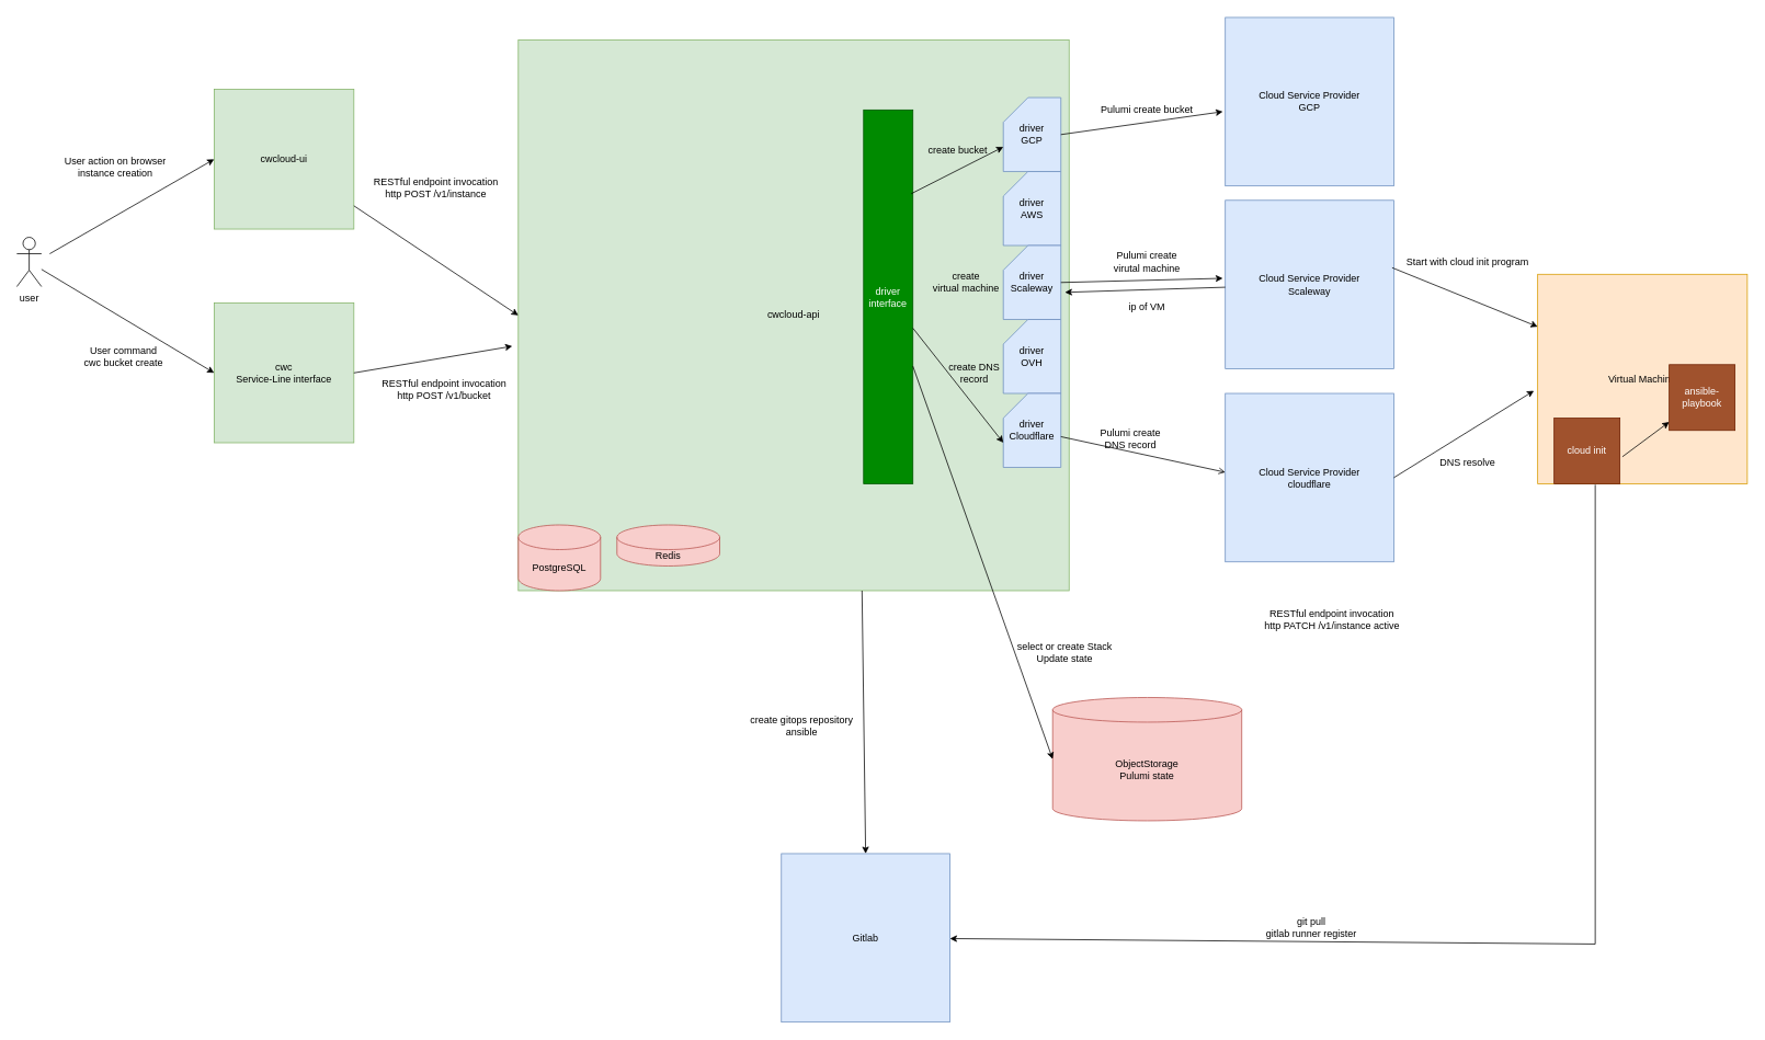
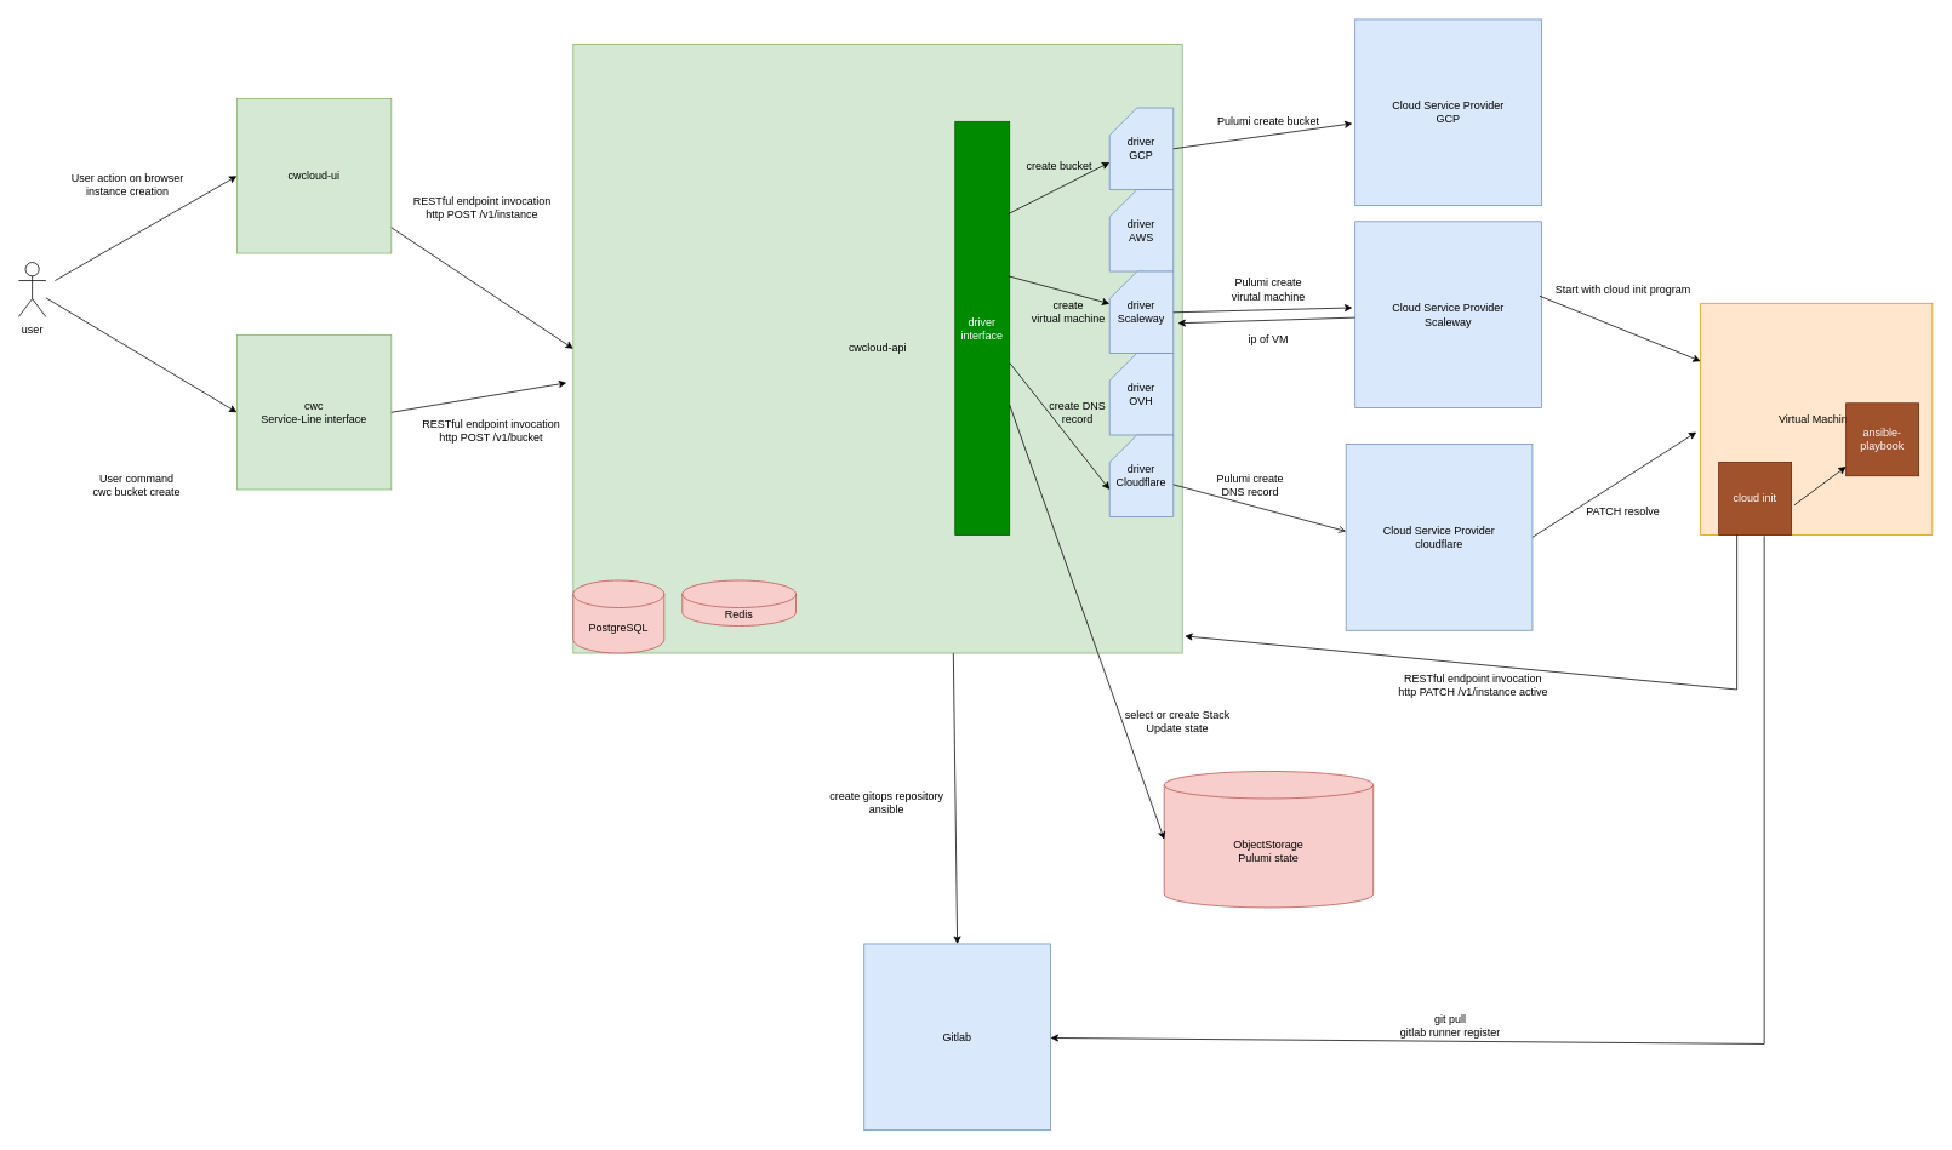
  <mxCell id="0" />
  <mxCell id="1" parent="0" />
  <mxCell id="2" value="cwcloud-api" style="whiteSpace=wrap;html=1;aspect=fixed;fillColor=#d5e8d4;strokeColor=#82b366;" vertex="1" parent="1"><mxGeometry x="630" y="48" width="670" height="670" as="geometry" /></mxCell>
  <mxCell id="3" value="PostgreSQL" style="shape=cylinder3;whiteSpace=wrap;html=1;boundedLbl=1;backgroundOutline=1;size=15;fillColor=#f8cecc;strokeColor=#b85450;" vertex="1" parent="1"><mxGeometry x="630" y="638" width="100" height="80" as="geometry" /></mxCell>
  <mxCell id="4" value="user" style="shape=umlActor;verticalLabelPosition=bottom;verticalAlign=top;html=1;outlineConnect=0;" vertex="1" parent="1"><mxGeometry x="20" y="288" width="30" height="60" as="geometry" /></mxCell>
  <mxCell id="5" value="cwcloud-ui" style="whiteSpace=wrap;html=1;aspect=fixed;fillColor=#d5e8d4;strokeColor=#82b366;" vertex="1" parent="1"><mxGeometry x="260" y="108" width="170" height="170" as="geometry" /></mxCell>
  <mxCell id="6" value="cwc&lt;div&gt;Service-Line interface&lt;/div&gt;" style="whiteSpace=wrap;html=1;aspect=fixed;fillColor=#d5e8d4;strokeColor=#82b366;" vertex="1" parent="1"><mxGeometry x="260" y="368" width="170" height="170" as="geometry" /></mxCell>
  <mxCell id="7" value="" style="endArrow=classic;html=1;rounded=0;entryX=0;entryY=0.5;entryDx=0;entryDy=0;" edge="1" parent="1" target="5"><mxGeometry width="50" height="50" relative="1" as="geometry"><mxPoint x="60" y="308" as="sourcePoint" /><mxPoint x="110" y="268" as="targetPoint" /></mxGeometry></mxCell>
  <mxCell id="8" value="" style="endArrow=classic;html=1;rounded=0;entryX=0;entryY=0.5;entryDx=0;entryDy=0;" edge="1" parent="1" source="4" target="6"><mxGeometry width="50" height="50" relative="1" as="geometry"><mxPoint x="70" y="328" as="sourcePoint" /><mxPoint x="300" y="203" as="targetPoint" /></mxGeometry></mxCell>
  <mxCell id="9" value="" style="endArrow=classic;html=1;rounded=0;entryX=0;entryY=0.5;entryDx=0;entryDy=0;" edge="1" parent="1" source="5" target="2"><mxGeometry width="50" height="50" relative="1" as="geometry"><mxPoint x="570" y="318" as="sourcePoint" /><mxPoint x="620" y="268" as="targetPoint" /></mxGeometry></mxCell>
  <mxCell id="10" value="" style="endArrow=classic;html=1;rounded=0;exitX=1;exitY=0.5;exitDx=0;exitDy=0;entryX=-0.011;entryY=0.556;entryDx=0;entryDy=0;entryPerimeter=0;" edge="1" parent="1" source="6" target="2"><mxGeometry width="50" height="50" relative="1" as="geometry"><mxPoint x="470" y="235" as="sourcePoint" /><mxPoint x="660" y="318" as="targetPoint" /></mxGeometry></mxCell>
  <mxCell id="11" value="Redis" style="shape=cylinder3;whiteSpace=wrap;html=1;boundedLbl=1;backgroundOutline=1;size=15;fillColor=#f8cecc;strokeColor=#b85450;" vertex="1" parent="1"><mxGeometry x="750" y="638" width="125" height="50" as="geometry" /></mxCell>
  <mxCell id="12" value="ObjectStorage&lt;br&gt;Pulumi state" style="shape=cylinder3;whiteSpace=wrap;html=1;boundedLbl=1;backgroundOutline=1;size=15;fillColor=#f8cecc;strokeColor=#b85450;" vertex="1" parent="1"><mxGeometry x="1280" y="848" width="230" height="150" as="geometry" /></mxCell>
  <mxCell id="13" value="driver&lt;br&gt;GCP" style="shape=card;whiteSpace=wrap;html=1;fillColor=#dae8fc;strokeColor=#6c8ebf;" vertex="1" parent="1"><mxGeometry x="1220" y="118" width="70" height="90" as="geometry" /></mxCell>
  <mxCell id="14" value="driver&lt;br&gt;AWS" style="shape=card;whiteSpace=wrap;html=1;fillColor=#dae8fc;strokeColor=#6c8ebf;" vertex="1" parent="1"><mxGeometry x="1220" y="208" width="70" height="90" as="geometry" /></mxCell>
  <mxCell id="15" value="driver&lt;br&gt;Scaleway" style="shape=card;whiteSpace=wrap;html=1;fillColor=#dae8fc;strokeColor=#6c8ebf;" vertex="1" parent="1"><mxGeometry x="1220" y="298" width="70" height="90" as="geometry" /></mxCell>
  <mxCell id="16" value="driver&lt;br&gt;OVH" style="shape=card;whiteSpace=wrap;html=1;fillColor=#dae8fc;strokeColor=#6c8ebf;" vertex="1" parent="1"><mxGeometry x="1220" y="388" width="70" height="90" as="geometry" /></mxCell>
  <mxCell id="17" value="driver&lt;br&gt;Cloudflare" style="shape=card;whiteSpace=wrap;html=1;fillColor=#dae8fc;strokeColor=#6c8ebf;" vertex="1" parent="1"><mxGeometry x="1220" y="478" width="70" height="90" as="geometry" /></mxCell>
  <mxCell id="18" value="RESTful endpoint invocation&lt;br&gt;http POST /v1/instance" style="text;html=1;align=center;verticalAlign=middle;whiteSpace=wrap;rounded=0;" vertex="1" parent="1"><mxGeometry x="430" y="213" width="200" height="30" as="geometry" /></mxCell>
  <mxCell id="19" value="RESTful endpoint invocation&lt;br&gt;http POST /v1/bucket" style="text;html=1;align=center;verticalAlign=middle;whiteSpace=wrap;rounded=0;" vertex="1" parent="1"><mxGeometry x="440" y="458" width="200" height="30" as="geometry" /></mxCell>
  <mxCell id="20" style="edgeStyle=orthogonalEdgeStyle;rounded=0;orthogonalLoop=1;jettySize=auto;html=1;exitX=0.5;exitY=1;exitDx=0;exitDy=0;" edge="1" parent="1" source="19" target="19"><mxGeometry relative="1" as="geometry" /></mxCell>
- <mxCell id="21" value="User command&lt;br&gt;cwc bucket create" style="text;html=1;align=center;verticalAlign=middle;whiteSpace=wrap;rounded=0;" vertex="1" parent="1"><mxGeometry x="50" y="418" width="200" height="30" as="geometry" /></mxCell>
+ <mxCell id="21" value="User command&lt;br&gt;cwc bucket create" style="text;html=1;align=center;verticalAlign=middle;whiteSpace=wrap;rounded=0;" vertex="1" parent="1"><mxGeometry x="50" y="518" width="200" height="30" as="geometry" /></mxCell>
  <mxCell id="22" value="User action on browser&lt;br&gt;instance creation" style="text;html=1;align=center;verticalAlign=middle;whiteSpace=wrap;rounded=0;" vertex="1" parent="1"><mxGeometry x="40" y="188" width="200" height="30" as="geometry" /></mxCell>
  <mxCell id="23" value="Cloud Service Provider&lt;br&gt;GCP" style="whiteSpace=wrap;html=1;aspect=fixed;fillColor=#dae8fc;strokeColor=#6c8ebf;" vertex="1" parent="1"><mxGeometry x="1490" y="20.5" width="205" height="205" as="geometry" /></mxCell>
- <mxCell id="24" value="Cloud Service Provider&lt;br&gt;&lt;div&gt;cloudflare&lt;/div&gt;" style="whiteSpace=wrap;html=1;aspect=fixed;fillColor=#dae8fc;strokeColor=#6c8ebf;" vertex="1" parent="1"><mxGeometry x="1490" y="478" width="205" height="205" as="geometry" /></mxCell>
+ <mxCell id="24" value="Cloud Service Provider&lt;br&gt;&lt;div&gt;cloudflare&lt;/div&gt;" style="whiteSpace=wrap;html=1;aspect=fixed;fillColor=#dae8fc;strokeColor=#6c8ebf;" vertex="1" parent="1"><mxGeometry x="1480" y="488" width="205" height="205" as="geometry" /></mxCell>
  <mxCell id="25" value="driver&lt;div&gt;interface&lt;/div&gt;" style="rounded=0;whiteSpace=wrap;html=1;fillColor=#008a00;fontColor=#ffffff;strokeColor=#005700;" vertex="1" parent="1"><mxGeometry x="1050" y="133" width="60" height="455" as="geometry" /></mxCell>
  <mxCell id="26" value="" style="endArrow=classic;html=1;rounded=0;exitX=0.967;exitY=0.224;exitDx=0;exitDy=0;exitPerimeter=0;entryX=0;entryY=0;entryDx=0;entryDy=60;entryPerimeter=0;" edge="1" parent="1" source="25" target="13"><mxGeometry width="50" height="50" relative="1" as="geometry"><mxPoint x="1110" y="268" as="sourcePoint" /><mxPoint x="1160" y="218" as="targetPoint" /></mxGeometry></mxCell>
  <mxCell id="27" value="" style="endArrow=classic;html=1;rounded=0;entryX=0;entryY=0;entryDx=0;entryDy=60;entryPerimeter=0;" edge="1" parent="1" source="25" target="17"><mxGeometry width="50" height="50" relative="1" as="geometry"><mxPoint x="1108" y="245" as="sourcePoint" /><mxPoint x="1230" y="188" as="targetPoint" /></mxGeometry></mxCell>
  <mxCell id="28" value="create DNS&lt;br&gt;record" style="text;html=1;align=center;verticalAlign=middle;whiteSpace=wrap;rounded=0;" vertex="1" parent="1"><mxGeometry x="1110" y="438" width="150" height="30" as="geometry" /></mxCell>
  <mxCell id="29" value="Cloud Service Provider&lt;br&gt;Scaleway" style="whiteSpace=wrap;html=1;aspect=fixed;fillColor=#dae8fc;strokeColor=#6c8ebf;" vertex="1" parent="1"><mxGeometry x="1490" y="243" width="205" height="205" as="geometry" /></mxCell>
+ <mxCell id="30" value="" style="endArrow=classic;html=1;rounded=0;exitX=0.983;exitY=0.374;exitDx=0;exitDy=0;exitPerimeter=0;" edge="1" parent="1" source="25" target="15"><mxGeometry width="50" height="50" relative="1" as="geometry"><mxPoint x="1108" y="245" as="sourcePoint" /><mxPoint x="1230" y="188" as="targetPoint" /></mxGeometry></mxCell>
  <mxCell id="31" value="create bucket" style="text;html=1;align=center;verticalAlign=middle;whiteSpace=wrap;rounded=0;" vertex="1" parent="1"><mxGeometry x="1080" y="168" width="170" height="30" as="geometry" /></mxCell>
  <mxCell id="32" value="" style="endArrow=classic;html=1;rounded=0;exitX=1;exitY=0.5;exitDx=0;exitDy=0;exitPerimeter=0;entryX=-0.015;entryY=0.463;entryDx=0;entryDy=0;entryPerimeter=0;" edge="1" parent="1" source="15" target="29"><mxGeometry width="50" height="50" relative="1" as="geometry"><mxPoint x="1180" y="318" as="sourcePoint" /><mxPoint x="1340" y="258" as="targetPoint" /></mxGeometry></mxCell>
  <mxCell id="33" value="create &lt;br&gt;virtual machine" style="text;html=1;align=center;verticalAlign=middle;whiteSpace=wrap;rounded=0;" vertex="1" parent="1"><mxGeometry x="1090" y="328" width="170" height="30" as="geometry" /></mxCell>
  <mxCell id="34" style="edgeStyle=orthogonalEdgeStyle;rounded=0;orthogonalLoop=1;jettySize=auto;html=1;exitX=0.5;exitY=1;exitDx=0;exitDy=0;" edge="1" parent="1" source="33" target="33"><mxGeometry relative="1" as="geometry" /></mxCell>
  <mxCell id="35" value="" style="endArrow=classic;html=1;rounded=0;exitX=1;exitY=0.5;exitDx=0;exitDy=0;exitPerimeter=0;entryX=-0.015;entryY=0.559;entryDx=0;entryDy=0;entryPerimeter=0;" edge="1" parent="1" source="13" target="23"><mxGeometry width="50" height="50" relative="1" as="geometry"><mxPoint x="1310" y="173" as="sourcePoint" /><mxPoint x="1507" y="168" as="targetPoint" /></mxGeometry></mxCell>
  <mxCell id="36" value="" style="endArrow=classic;html=1;rounded=0;entryX=0;entryY=0.5;entryDx=0;entryDy=0;entryPerimeter=0;" edge="1" parent="1" source="25" target="12"><mxGeometry width="50" height="50" relative="1" as="geometry"><mxPoint x="960" y="678" as="sourcePoint" /><mxPoint x="960" y="608" as="targetPoint" /></mxGeometry></mxCell>
  <mxCell id="37" value="create gitops repository&lt;br&gt;ansible" style="text;html=1;align=center;verticalAlign=middle;whiteSpace=wrap;rounded=0;" vertex="1" parent="1"><mxGeometry x="900" y="868" width="150" height="30" as="geometry" /></mxCell>
  <mxCell id="38" value="Pulumi create bucket" style="text;html=1;align=center;verticalAlign=middle;whiteSpace=wrap;rounded=0;" vertex="1" parent="1"><mxGeometry x="1310" y="118" width="170" height="30" as="geometry" /></mxCell>
  <mxCell id="39" value="Pulumi create&lt;br&gt;virutal machine" style="text;html=1;align=center;verticalAlign=middle;whiteSpace=wrap;rounded=0;" vertex="1" parent="1"><mxGeometry x="1310" y="303" width="170" height="30" as="geometry" /></mxCell>
  <mxCell id="40" value="" style="endArrow=open;html=1;rounded=0;entryX=0;entryY=0.468;entryDx=0;entryDy=0;entryPerimeter=0;" edge="1" parent="1" source="17" target="24"><mxGeometry width="50" height="50" relative="1" as="geometry"><mxPoint x="1360" y="438" as="sourcePoint" /><mxPoint x="1470" y="577" as="targetPoint" /></mxGeometry></mxCell>
  <mxCell id="41" value="Pulumi create&lt;br&gt;DNS record" style="text;html=1;align=center;verticalAlign=middle;whiteSpace=wrap;rounded=0;" vertex="1" parent="1"><mxGeometry x="1290" y="518" width="170" height="30" as="geometry" /></mxCell>
  <mxCell id="42" value="" style="endArrow=classic;html=1;rounded=0;entryX=1.071;entryY=0.633;entryDx=0;entryDy=0;entryPerimeter=0;" edge="1" parent="1" source="29" target="15"><mxGeometry width="50" height="50" relative="1" as="geometry"><mxPoint x="1300" y="353" as="sourcePoint" /><mxPoint x="1497" y="348" as="targetPoint" /></mxGeometry></mxCell>
  <mxCell id="43" value="ip of VM" style="text;html=1;align=center;verticalAlign=middle;whiteSpace=wrap;rounded=0;" vertex="1" parent="1"><mxGeometry x="1310" y="358" width="170" height="30" as="geometry" /></mxCell>
  <mxCell id="44" value="Virtual Machine" style="whiteSpace=wrap;html=1;aspect=fixed;fillColor=#ffe6cc;strokeColor=#d79b00;" vertex="1" parent="1"><mxGeometry x="1870" y="333" width="255" height="255" as="geometry" /></mxCell>
  <mxCell id="45" value="Gitlab" style="whiteSpace=wrap;html=1;aspect=fixed;fillColor=#dae8fc;strokeColor=#6c8ebf;" vertex="1" parent="1"><mxGeometry x="950" y="1038" width="205" height="205" as="geometry" /></mxCell>
  <mxCell id="46" value="" style="endArrow=classic;html=1;rounded=0;exitX=0.624;exitY=1;exitDx=0;exitDy=0;exitPerimeter=0;entryX=0.5;entryY=0;entryDx=0;entryDy=0;" edge="1" parent="1" source="2" target="45"><mxGeometry width="50" height="50" relative="1" as="geometry"><mxPoint x="1320" y="658" as="sourcePoint" /><mxPoint x="1370" y="608" as="targetPoint" /></mxGeometry></mxCell>
  <mxCell id="47" value="select or create Stack&lt;br&gt;Update state" style="text;html=1;align=center;verticalAlign=middle;whiteSpace=wrap;rounded=0;" vertex="1" parent="1"><mxGeometry x="1220" y="778" width="150" height="30" as="geometry" /></mxCell>
  <mxCell id="48" value="" style="endArrow=classic;html=1;rounded=0;exitX=0.99;exitY=0.4;exitDx=0;exitDy=0;exitPerimeter=0;entryX=0;entryY=0.25;entryDx=0;entryDy=0;" edge="1" parent="1" source="29" target="44"><mxGeometry width="50" height="50" relative="1" as="geometry"><mxPoint x="1770" y="408" as="sourcePoint" /><mxPoint x="1820" y="358" as="targetPoint" /></mxGeometry></mxCell>
  <mxCell id="49" value="Start with cloud init program" style="text;html=1;align=center;verticalAlign=middle;whiteSpace=wrap;rounded=0;" vertex="1" parent="1"><mxGeometry x="1700" y="303" width="170" height="30" as="geometry" /></mxCell>
  <mxCell id="50" value="cloud init" style="whiteSpace=wrap;html=1;aspect=fixed;fillColor=#a0522d;fontColor=#ffffff;strokeColor=#6D1F00;" vertex="1" parent="1"><mxGeometry x="1890" y="508" width="80" height="80" as="geometry" /></mxCell>
  <mxCell id="51" value="" style="endArrow=classic;html=1;rounded=0;exitX=1;exitY=0.5;exitDx=0;exitDy=0;entryX=-0.018;entryY=0.556;entryDx=0;entryDy=0;entryPerimeter=0;" edge="1" parent="1" source="24" target="44"><mxGeometry width="50" height="50" relative="1" as="geometry"><mxPoint x="1703" y="335" as="sourcePoint" /><mxPoint x="1880" y="399" as="targetPoint" /></mxGeometry></mxCell>
- <mxCell id="52" value="DNS resolve" style="text;html=1;align=center;verticalAlign=middle;whiteSpace=wrap;rounded=0;" vertex="1" parent="1"><mxGeometry x="1700" y="548" width="170" height="30" as="geometry" /></mxCell>
+ <mxCell id="52" value="PATCH resolve" style="text;html=1;align=center;verticalAlign=middle;whiteSpace=wrap;rounded=0;" vertex="1" parent="1"><mxGeometry x="1700" y="548" width="170" height="30" as="geometry" /></mxCell>
  <mxCell id="53" value="" style="endArrow=classic;html=1;rounded=0;exitX=0.625;exitY=1.013;exitDx=0;exitDy=0;exitPerimeter=0;" edge="1" parent="1" source="50" target="45"><mxGeometry width="50" height="50" relative="1" as="geometry"><mxPoint x="1957.5" y="818" as="sourcePoint" /><mxPoint x="2008" y="1108" as="targetPoint" /><Array as="points"><mxPoint x="1940" y="1148" /></Array></mxGeometry></mxCell>
  <mxCell id="54" value="git pull&lt;br&gt;gitlab runner register" style="text;html=1;align=center;verticalAlign=middle;whiteSpace=wrap;rounded=0;" vertex="1" parent="1"><mxGeometry x="1520" y="1113" width="150" height="30" as="geometry" /></mxCell>
  <mxCell id="55" value="ansible-playbook" style="whiteSpace=wrap;html=1;aspect=fixed;fillColor=#a0522d;fontColor=#ffffff;strokeColor=#6D1F00;" vertex="1" parent="1"><mxGeometry x="2030" y="443" width="80" height="80" as="geometry" /></mxCell>
  <mxCell id="56" value="" style="endArrow=classic;html=1;rounded=0;exitX=1.038;exitY=0.588;exitDx=0;exitDy=0;exitPerimeter=0;" edge="1" parent="1" source="50" target="55"><mxGeometry width="50" height="50" relative="1" as="geometry"><mxPoint x="2000" y="548" as="sourcePoint" /><mxPoint x="2050" y="498" as="targetPoint" /></mxGeometry></mxCell>
+ <mxCell id="57" value="" style="endArrow=classic;html=1;rounded=0;exitX=0.25;exitY=1;exitDx=0;exitDy=0;entryX=1.004;entryY=0.972;entryDx=0;entryDy=0;entryPerimeter=0;" edge="1" parent="1" source="50" target="2"><mxGeometry width="50" height="50" relative="1" as="geometry"><mxPoint x="1700" y="898" as="sourcePoint" /><mxPoint x="1750" y="848" as="targetPoint" /><Array as="points"><mxPoint x="1910" y="758" /></Array></mxGeometry></mxCell>
  <mxCell id="58" value="RESTful endpoint invocation&lt;br&gt;http PATCH /v1/instance active" style="text;html=1;align=center;verticalAlign=middle;whiteSpace=wrap;rounded=0;" vertex="1" parent="1"><mxGeometry x="1520" y="738" width="200" height="30" as="geometry" /></mxCell>
